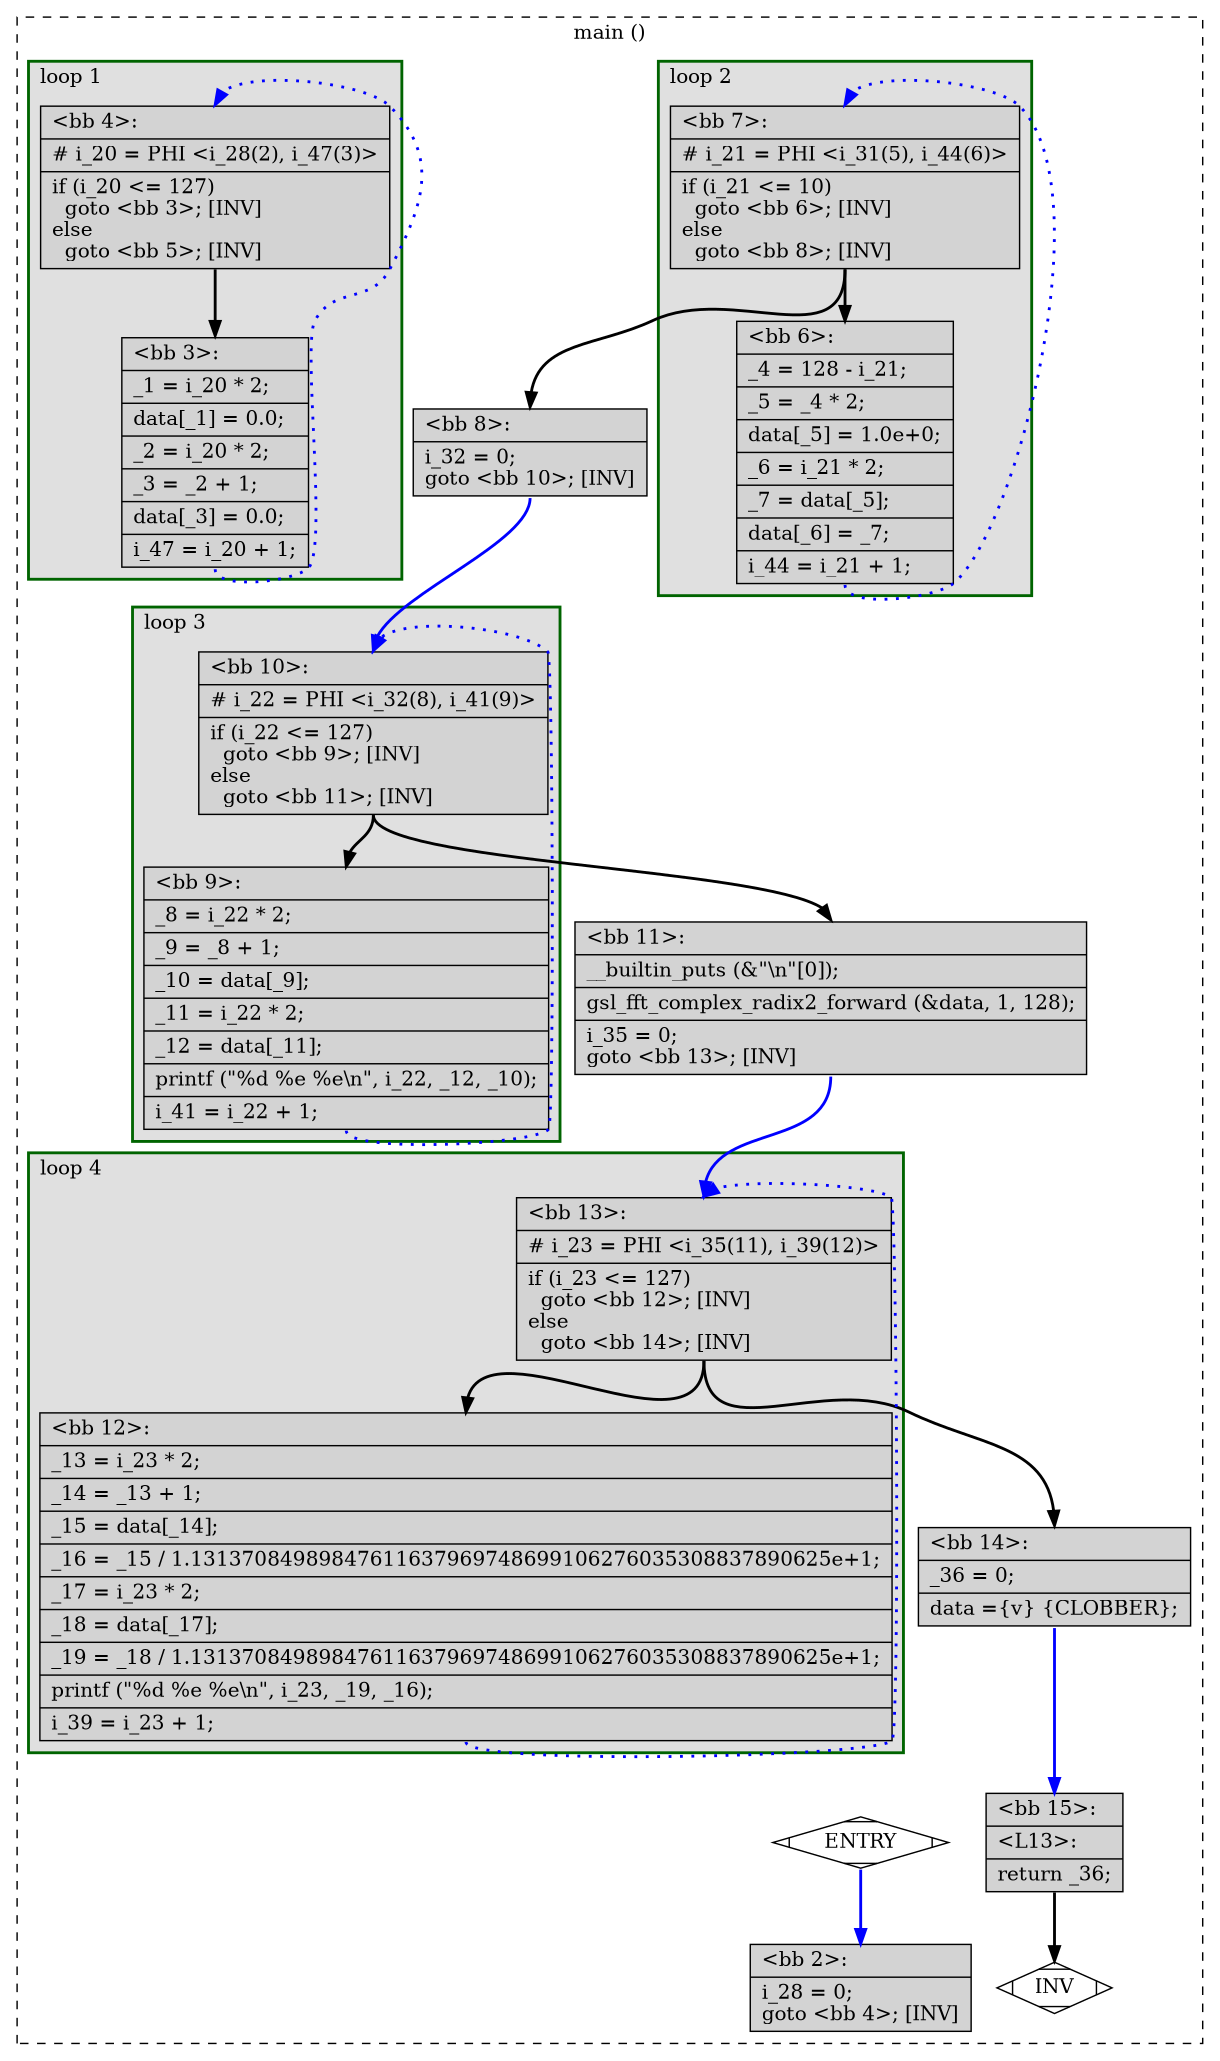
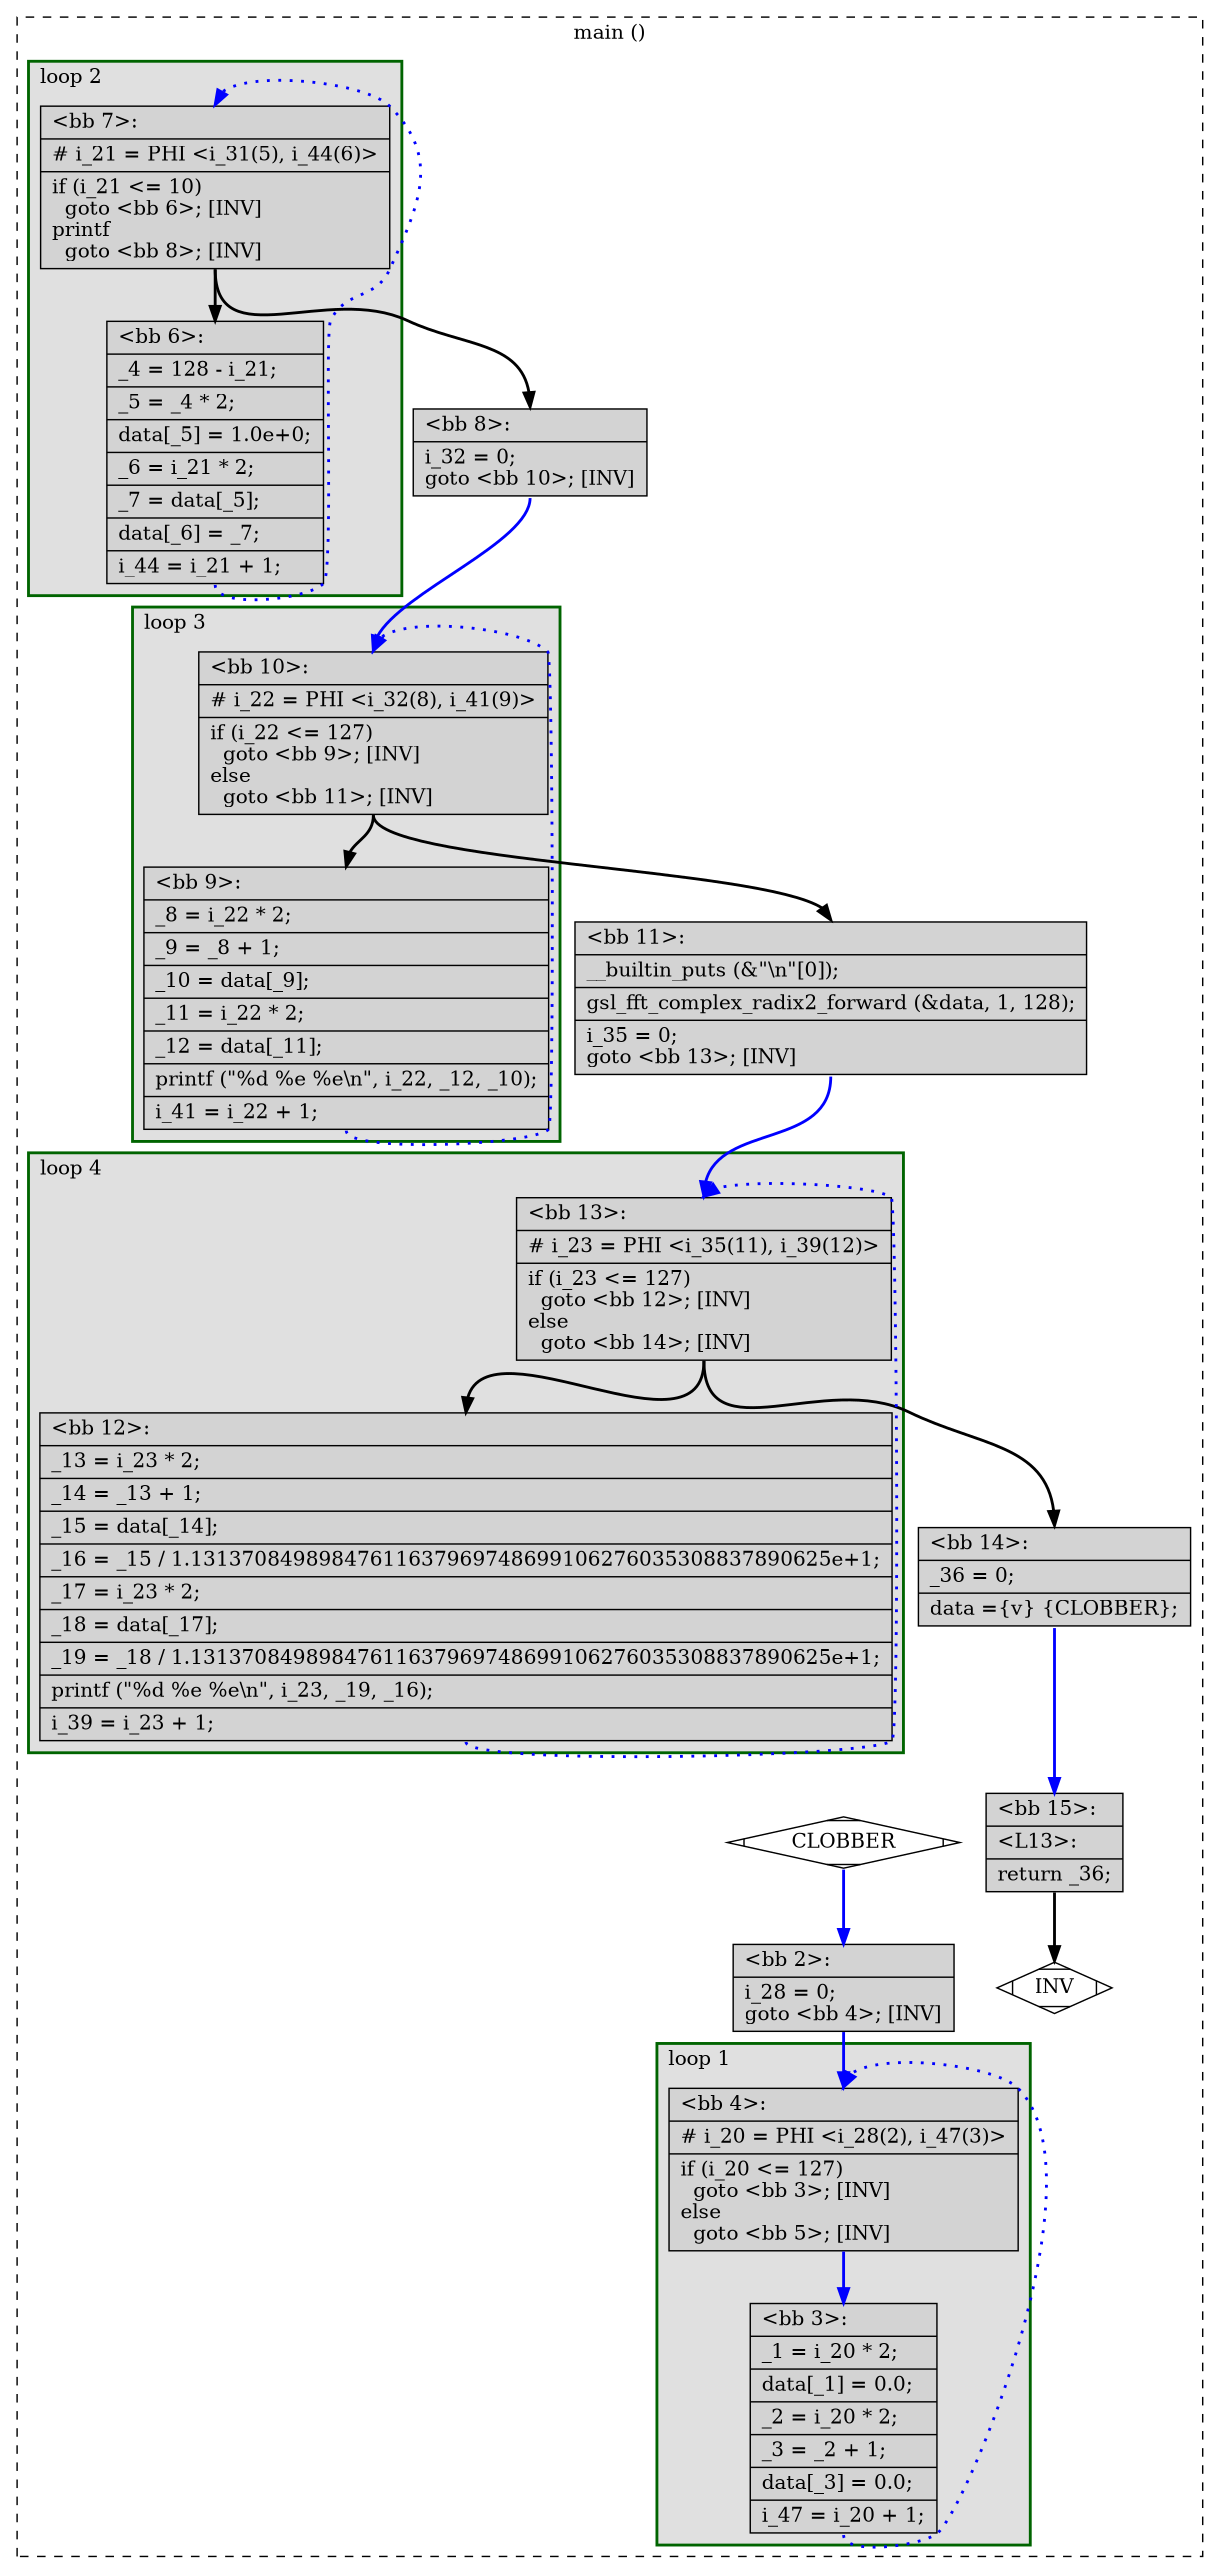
  digraph {
    node [fillcolor=lightgrey shape=record style=filled]
    edge [color=blue constraint=true headport=n style="solid,bold" tailport=s weight=10]
    n1 [label="{\<bb\ 13\>:\l|#\ i_23\ =\ PHI\ \<i_35(11),\ i_39(12)\>\l|if\ (i_23\ \<=\ 127)\l\ \ goto\ \<bb\ 12\>;\ [INV]\lelse\l\ \ goto\ \<bb\ 14\>;\ [INV]\l}"]
    n2 [label="{\<bb\ 12\>:\l|_13\ =\ i_23\ *\ 2;\l|_14\ =\ _13\ +\ 1;\l|_15\ =\ data[_14];\l|_16\ =\ _15\ /\ 1.13137084989847611637969748699106276035308837890625e+1;\l|_17\ =\ i_23\ *\ 2;\l|_18\ =\ data[_17];\l|_19\ =\ _18\ /\ 1.13137084989847611637969748699106276035308837890625e+1;\l|printf\ (\"%d\ %e\ %e\\n\",\ i_23,\ _19,\ _16);\l|i_39\ =\ i_23\ +\ 1;\l}"]
    n3 [label="{\<bb\ 10\>:\l|#\ i_22\ =\ PHI\ \<i_32(8),\ i_41(9)\>\l|if\ (i_22\ \<=\ 127)\l\ \ goto\ \<bb\ 9\>;\ [INV]\lelse\l\ \ goto\ \<bb\ 11\>;\ [INV]\l}"]
    n4 [label="{\<bb\ 9\>:\l|_8\ =\ i_22\ *\ 2;\l|_9\ =\ _8\ +\ 1;\l|_10\ =\ data[_9];\l|_11\ =\ i_22\ *\ 2;\l|_12\ =\ data[_11];\l|printf\ (\"%d\ %e\ %e\\n\",\ i_22,\ _12,\ _10);\l|i_41\ =\ i_22\ +\ 1;\l}"]
-   n5 [label="{\<bb\ 7\>:\l|#\ i_21\ =\ PHI\ \<i_31(5),\ i_44(6)\>\l|if\ (i_21\ \<=\ 10)\l\ \ goto\ \<bb\ 6\>;\ [INV]\lelse\l\ \ goto\ \<bb\ 8\>;\ [INV]\l}"]
+   n5 [label="{\<bb\ 7\>:\l|#\ i_21\ =\ PHI\ \<i_31(5),\ i_44(6)\>\l|if\ (i_21\ \<=\ 10)\l\ \ goto\ \<bb\ 6\>;\ [INV]\lprintf\l\ \ goto\ \<bb\ 8\>;\ [INV]\l}"]
    n6 [label="{\<bb\ 6\>:\l|_4\ =\ 128\ -\ i_21;\l|_5\ =\ _4\ *\ 2;\l|data[_5]\ =\ 1.0e+0;\l|_6\ =\ i_21\ *\ 2;\l|_7\ =\ data[_5];\l|data[_6]\ =\ _7;\l|i_44\ =\ i_21\ +\ 1;\l}"]
    n7 [label="{\<bb\ 4\>:\l|#\ i_20\ =\ PHI\ \<i_28(2),\ i_47(3)\>\l|if\ (i_20\ \<=\ 127)\l\ \ goto\ \<bb\ 3\>;\ [INV]\lelse\l\ \ goto\ \<bb\ 5\>;\ [INV]\l}"]
    n8 [label="{\<bb\ 3\>:\l|_1\ =\ i_20\ *\ 2;\l|data[_1]\ =\ 0.0;\l|_2\ =\ i_20\ *\ 2;\l|_3\ =\ _2\ +\ 1;\l|data[_3]\ =\ 0.0;\l|i_47\ =\ i_20\ +\ 1;\l}"]
    n9 [label="{\<bb\ 14\>:\l|_36\ =\ 0;\l|data\ =\{v\}\ \{CLOBBER\};\l}"]
    n10 [label="{\<bb\ 11\>:\l|__builtin_puts\ (&\"\\n\"[0]);\l|gsl_fft_complex_radix2_forward\ (&data,\ 1,\ 128);\l|i_35\ =\ 0;\lgoto\ \<bb\ 13\>;\ [INV]\l}"]
    n11 [label="{\<bb\ 8\>:\l|i_32\ =\ 0;\lgoto\ \<bb\ 10\>;\ [INV]\l}"]
-   n12 [fillcolor=white label=ENTRY shape=Mdiamond]
+   n12 [fillcolor=white label=CLOBBER shape=Mdiamond]
    n13 [fillcolor=white label=INV shape=Mdiamond]
    n14 [label="{\<bb\ 2\>:\l|i_28\ =\ 0;\lgoto\ \<bb\ 4\>;\ [INV]\l}"]
    n15 [label="{\<bb\ 15\>:\l|\<L13\>:\l|return\ _36;\l}"]
    subgraph cluster_1 {
      color=black
      label="main ()"
      style=dashed
      n9
      n10
      n11
      n12
      n13
      n14
      n15
      subgraph cluster_2 {
        color=darkgreen
        fillcolor=grey88
        label="loop 4"
        labeljust=l
        penwidth=2
        style=filled
        n1
        n2
      }
      subgraph cluster_3 {
        color=darkgreen
        fillcolor=grey88
        label="loop 3"
        labeljust=l
        penwidth=2
        style=filled
        n3
        n4
      }
      subgraph cluster_4 {
        color=darkgreen
        fillcolor=grey88
        label="loop 2"
        labeljust=l
        penwidth=2
        style=filled
        n5
        n6
      }
      subgraph cluster_5 {
        color=darkgreen
        fillcolor=grey88
        label="loop 1"
        labeljust=l
        penwidth=2
        style=filled
        n7
        n8
      }
    }
    n1 -> n2 [color=black]
    n1 -> n9 [color=black]
    n2 -> n1 [constraint=false style="dotted,bold"]
    n3 -> n4 [color=black]
    n3 -> n10 [color=black]
    n4 -> n3 [constraint=false style="dotted,bold"]
    n5 -> n6 [color=black]
    n5 -> n11 [color=black]
    n6 -> n5 [constraint=false style="dotted,bold"]
-   n7 -> n8 [color=black]
+   n7 -> n8
    n8 -> n7 [constraint=false style="dotted,bold"]
    n9 -> n15 [weight=100]
    n10 -> n1 [weight=100]
    n11 -> n3 [weight=100]
    n12 -> n13 [style=invis color="" weight=""]
    n12 -> n14 [weight=100]
+   n14 -> n7 [weight=100]
    n15 -> n13 [color=black]
  }
